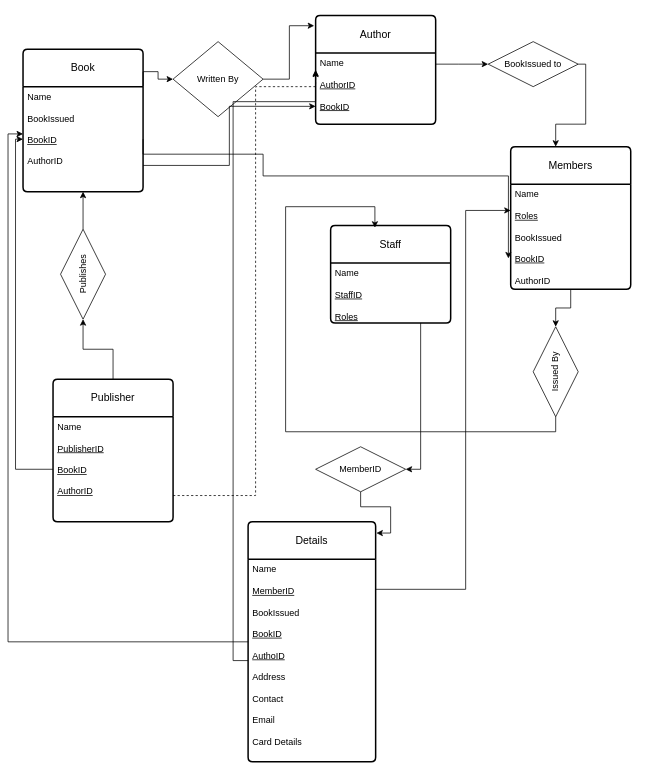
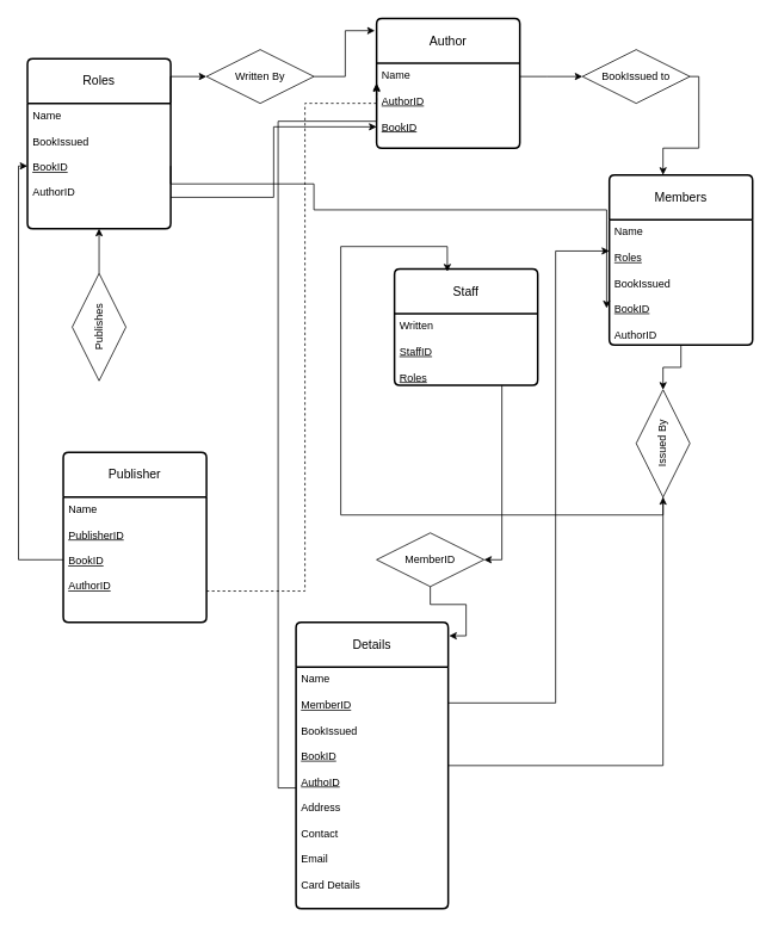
  <mxCell id="0" />
  <mxCell id="1" parent="0" />
- <mxCell id="2" value="Book" style="swimlane;childLayout=stackLayout;horizontal=1;startSize=50;horizontalStack=0;rounded=1;fontSize=14;fontStyle=0;strokeWidth=2;resizeParent=0;resizeLast=1;shadow=0;dashed=0;align=center;arcSize=4;whiteSpace=wrap;html=1;" parent="1" vertex="1"><mxGeometry x="30" y="65" width="160" height="190" as="geometry" /></mxCell>
+ <mxCell id="2" value="Roles" style="swimlane;childLayout=stackLayout;horizontal=1;startSize=50;horizontalStack=0;rounded=1;fontSize=14;fontStyle=0;strokeWidth=2;resizeParent=0;resizeLast=1;shadow=0;dashed=0;align=center;arcSize=4;whiteSpace=wrap;html=1;" parent="1" vertex="1"><mxGeometry x="30" y="65" width="160" height="190" as="geometry" /></mxCell>
  <mxCell id="3" value="Name&lt;div&gt;&lt;br&gt;&lt;/div&gt;&lt;div&gt;BookIssued&lt;/div&gt;&lt;div&gt;&lt;br&gt;&lt;/div&gt;&lt;div&gt;&lt;u&gt;BookID&lt;/u&gt;&lt;/div&gt;&lt;div&gt;&lt;u&gt;&lt;br&gt;&lt;/u&gt;&lt;/div&gt;&lt;div&gt;AuthorID&lt;/div&gt;" style="align=left;strokeColor=none;fillColor=none;spacingLeft=4;fontSize=12;verticalAlign=top;resizable=0;rotatable=0;part=1;html=1;" parent="2" vertex="1"><mxGeometry y="50" width="160" height="140" as="geometry" /></mxCell>
  <mxCell id="4" value="" style="edgeStyle=orthogonalEdgeStyle;rounded=0;orthogonalLoop=1;jettySize=auto;html=1;" parent="1" source="5" target="10" edge="1"><mxGeometry relative="1" as="geometry"><Array as="points"><mxPoint x="610" y="85" /><mxPoint x="610" y="85" /></Array></mxGeometry></mxCell>
  <mxCell id="5" value="Author" style="swimlane;childLayout=stackLayout;horizontal=1;startSize=50;horizontalStack=0;rounded=1;fontSize=14;fontStyle=0;strokeWidth=2;resizeParent=0;resizeLast=1;shadow=0;dashed=0;align=center;arcSize=4;whiteSpace=wrap;html=1;" parent="1" vertex="1"><mxGeometry x="420" y="20" width="160" height="145" as="geometry" /></mxCell>
  <mxCell id="6" value="Name&lt;div&gt;&lt;br&gt;&lt;/div&gt;&lt;div&gt;&lt;u&gt;AuthorID&lt;/u&gt;&lt;/div&gt;&lt;div&gt;&lt;br&gt;&lt;/div&gt;&lt;div&gt;&lt;u&gt;BookID&lt;/u&gt;&lt;/div&gt;&lt;div&gt;&lt;br&gt;&lt;/div&gt;" style="align=left;strokeColor=none;fillColor=none;spacingLeft=4;fontSize=12;verticalAlign=top;resizable=0;rotatable=0;part=1;html=1;" parent="5" vertex="1"><mxGeometry y="50" width="160" height="95" as="geometry" /></mxCell>
  <mxCell id="7" value="Members" style="swimlane;childLayout=stackLayout;horizontal=1;startSize=50;horizontalStack=0;rounded=1;fontSize=14;fontStyle=0;strokeWidth=2;resizeParent=0;resizeLast=1;shadow=0;dashed=0;align=center;arcSize=4;whiteSpace=wrap;html=1;" parent="1" vertex="1"><mxGeometry x="680" y="195" width="160" height="190" as="geometry" /></mxCell>
  <mxCell id="8" value="Name&lt;div&gt;&lt;br&gt;&lt;/div&gt;&lt;div&gt;&lt;u&gt;Roles&lt;/u&gt;&lt;/div&gt;&lt;div&gt;&lt;br&gt;&lt;/div&gt;&lt;div&gt;BookIssued&lt;/div&gt;&lt;div&gt;&lt;u&gt;&lt;br&gt;&lt;/u&gt;&lt;/div&gt;&lt;div&gt;&lt;u&gt;BookID&lt;/u&gt;&lt;/div&gt;&lt;div&gt;&lt;br&gt;&lt;/div&gt;&lt;div&gt;AuthorID&lt;/div&gt;" style="align=left;strokeColor=none;fillColor=none;spacingLeft=4;fontSize=12;verticalAlign=top;resizable=0;rotatable=0;part=1;html=1;" parent="7" vertex="1"><mxGeometry y="50" width="160" height="140" as="geometry" /></mxCell>
- <mxCell id="9" value="Written By" style="shape=rhombus;perimeter=rhombusPerimeter;whiteSpace=wrap;html=1;align=center;" parent="1" vertex="1"><mxGeometry x="230" y="55" width="120" height="100" as="geometry" /></mxCell>
+ <mxCell id="9" value="Written By" style="shape=rhombus;perimeter=rhombusPerimeter;whiteSpace=wrap;html=1;align=center;" parent="1" vertex="1"><mxGeometry x="230" y="55" width="120" height="60" as="geometry" /></mxCell>
  <mxCell id="10" value="BookIssued to" style="shape=rhombus;perimeter=rhombusPerimeter;whiteSpace=wrap;html=1;align=center;" parent="1" vertex="1"><mxGeometry x="650" y="55" width="120" height="60" as="geometry" /></mxCell>
- <mxCell id="11" style="edgeStyle=orthogonalEdgeStyle;rounded=0;orthogonalLoop=1;jettySize=auto;html=1;exitX=0.5;exitY=0;exitDx=0;exitDy=0;entryX=0;entryY=0.5;entryDx=0;entryDy=0;" parent="1" source="12" target="15" edge="1"><mxGeometry relative="1" as="geometry" /></mxCell>
  <mxCell id="12" value="Publisher" style="swimlane;childLayout=stackLayout;horizontal=1;startSize=50;horizontalStack=0;rounded=1;fontSize=14;fontStyle=0;strokeWidth=2;resizeParent=0;resizeLast=1;shadow=0;dashed=0;align=center;arcSize=4;whiteSpace=wrap;html=1;" parent="1" vertex="1"><mxGeometry x="70" y="505" width="160" height="190" as="geometry" /></mxCell>
  <mxCell id="13" value="Name&lt;div&gt;&lt;br&gt;&lt;/div&gt;&lt;div&gt;&lt;u&gt;PublisherID&lt;/u&gt;&lt;/div&gt;&lt;div&gt;&lt;br&gt;&lt;/div&gt;&lt;div&gt;&lt;u&gt;BookID&lt;/u&gt;&lt;/div&gt;&lt;div&gt;&lt;u&gt;&lt;br&gt;&lt;/u&gt;&lt;/div&gt;&lt;div&gt;&lt;u&gt;AuthorID&lt;/u&gt;&lt;/div&gt;" style="align=left;strokeColor=none;fillColor=none;spacingLeft=4;fontSize=12;verticalAlign=top;resizable=0;rotatable=0;part=1;html=1;" parent="12" vertex="1"><mxGeometry y="50" width="160" height="140" as="geometry" /></mxCell>
  <mxCell id="14" style="edgeStyle=orthogonalEdgeStyle;rounded=0;orthogonalLoop=1;jettySize=auto;html=1;exitX=1;exitY=0.5;exitDx=0;exitDy=0;entryX=0.5;entryY=1;entryDx=0;entryDy=0;" parent="1" source="15" target="3" edge="1"><mxGeometry relative="1" as="geometry" /></mxCell>
  <mxCell id="15" value="Publishes" style="shape=rhombus;perimeter=rhombusPerimeter;whiteSpace=wrap;html=1;align=center;rotation=-90;" parent="1" vertex="1"><mxGeometry x="50" y="335" width="120" height="60" as="geometry" /></mxCell>
  <mxCell id="16" style="edgeStyle=orthogonalEdgeStyle;rounded=0;orthogonalLoop=1;jettySize=auto;html=1;exitX=1;exitY=0.75;exitDx=0;exitDy=0;entryX=0;entryY=0.25;entryDx=0;entryDy=0;dashed=1;" parent="1" source="13" target="6" edge="1"><mxGeometry relative="1" as="geometry"><mxPoint x="320" y="95" as="targetPoint" /><Array as="points"><mxPoint x="340" y="660" /><mxPoint x="340" y="115" /><mxPoint x="420" y="115" /></Array></mxGeometry></mxCell>
  <mxCell id="17" style="edgeStyle=orthogonalEdgeStyle;rounded=0;orthogonalLoop=1;jettySize=auto;html=1;exitX=1;exitY=0.75;exitDx=0;exitDy=0;entryX=0;entryY=0.75;entryDx=0;entryDy=0;" parent="1" source="3" target="6" edge="1"><mxGeometry relative="1" as="geometry"><mxPoint x="340" y="240" as="targetPoint" /></mxGeometry></mxCell>
  <mxCell id="18" style="edgeStyle=orthogonalEdgeStyle;rounded=0;orthogonalLoop=1;jettySize=auto;html=1;exitX=1;exitY=0.5;exitDx=0;exitDy=0;entryX=-0.019;entryY=0.707;entryDx=0;entryDy=0;entryPerimeter=0;" parent="1" source="3" target="8" edge="1"><mxGeometry relative="1" as="geometry"><Array as="points"><mxPoint x="350" y="205" /><mxPoint x="350" y="234" /></Array></mxGeometry></mxCell>
  <mxCell id="19" style="edgeStyle=orthogonalEdgeStyle;rounded=0;orthogonalLoop=1;jettySize=auto;html=1;exitX=1;exitY=0;exitDx=0;exitDy=0;" parent="1" source="3" target="9" edge="1"><mxGeometry relative="1" as="geometry" /></mxCell>
  <mxCell id="20" style="edgeStyle=orthogonalEdgeStyle;rounded=0;orthogonalLoop=1;jettySize=auto;html=1;entryX=-0.012;entryY=0.095;entryDx=0;entryDy=0;entryPerimeter=0;" parent="1" source="9" target="5" edge="1"><mxGeometry relative="1" as="geometry" /></mxCell>
  <mxCell id="21" value="Details" style="swimlane;childLayout=stackLayout;horizontal=1;startSize=50;horizontalStack=0;rounded=1;fontSize=14;fontStyle=0;strokeWidth=2;resizeParent=0;resizeLast=1;shadow=0;dashed=0;align=center;arcSize=4;whiteSpace=wrap;html=1;" parent="1" vertex="1"><mxGeometry x="330" y="695" width="170" height="320" as="geometry" /></mxCell>
  <mxCell id="22" value="Name&lt;div&gt;&lt;u&gt;&lt;br&gt;&lt;/u&gt;&lt;/div&gt;&lt;div&gt;&lt;u&gt;MemberID&lt;/u&gt;&lt;/div&gt;&lt;div&gt;&lt;u&gt;&lt;br&gt;&lt;/u&gt;&lt;/div&gt;&lt;div&gt;BookIssued&lt;/div&gt;&lt;div&gt;&lt;u&gt;&lt;br&gt;&lt;/u&gt;&lt;/div&gt;&lt;div&gt;&lt;u&gt;BookID&lt;/u&gt;&lt;/div&gt;&lt;div&gt;&lt;u&gt;&lt;br&gt;&lt;/u&gt;&lt;/div&gt;&lt;div&gt;&lt;u&gt;AuthoID&lt;/u&gt;&lt;/div&gt;&lt;div&gt;&lt;u&gt;&lt;br&gt;&lt;/u&gt;&lt;/div&gt;&lt;div&gt;Address&lt;/div&gt;&lt;div&gt;&lt;u&gt;&lt;br&gt;&lt;/u&gt;&lt;/div&gt;&lt;div&gt;Contact&lt;/div&gt;&lt;div&gt;&lt;u&gt;&lt;br&gt;&lt;/u&gt;&lt;/div&gt;&lt;div&gt;Email&lt;/div&gt;&lt;div&gt;&lt;u&gt;&lt;br&gt;&lt;/u&gt;&lt;/div&gt;&lt;div&gt;Card Details&lt;/div&gt;&lt;div&gt;&lt;u&gt;&lt;br&gt;&lt;/u&gt;&lt;/div&gt;" style="align=left;strokeColor=none;fillColor=none;spacingLeft=4;fontSize=12;verticalAlign=top;resizable=0;rotatable=0;part=1;html=1;" parent="21" vertex="1"><mxGeometry y="50" width="170" height="270" as="geometry" /></mxCell>
  <mxCell id="23" style="edgeStyle=orthogonalEdgeStyle;rounded=0;orthogonalLoop=1;jettySize=auto;html=1;" parent="1" source="10" target="7" edge="1"><mxGeometry relative="1" as="geometry"><mxPoint x="740" y="185" as="targetPoint" /><Array as="points"><mxPoint x="780" y="85" /><mxPoint x="780" y="165" /><mxPoint x="740" y="165" /></Array></mxGeometry></mxCell>
- <mxCell id="24" style="edgeStyle=orthogonalEdgeStyle;rounded=0;orthogonalLoop=1;jettySize=auto;html=1;entryX=0;entryY=0.45;entryDx=0;entryDy=0;entryPerimeter=0;" parent="1" source="21" target="3" edge="1"><mxGeometry relative="1" as="geometry" /></mxCell>
+ <mxCell id="24" style="edgeStyle=orthogonalEdgeStyle;rounded=0;orthogonalLoop=1;jettySize=auto;html=1;" parent="1" source="21" target="28" edge="1"><mxGeometry relative="1" as="geometry" /></mxCell>
  <mxCell id="25" style="edgeStyle=orthogonalEdgeStyle;rounded=0;orthogonalLoop=1;jettySize=auto;html=1;exitX=0;exitY=0.5;exitDx=0;exitDy=0;entryX=0;entryY=0.5;entryDx=0;entryDy=0;" parent="1" source="22" target="5" edge="1"><mxGeometry relative="1" as="geometry"><Array as="points"><mxPoint x="310" y="880" /><mxPoint x="310" y="135" /><mxPoint x="420" y="135" /></Array></mxGeometry></mxCell>
  <mxCell id="26" value="Staff" style="swimlane;childLayout=stackLayout;horizontal=1;startSize=50;horizontalStack=0;rounded=1;fontSize=14;fontStyle=0;strokeWidth=2;resizeParent=0;resizeLast=1;shadow=0;dashed=0;align=center;arcSize=4;whiteSpace=wrap;html=1;" parent="1" vertex="1"><mxGeometry x="440" y="300" width="160" height="130" as="geometry" /></mxCell>
- <mxCell id="27" value="Name&lt;div&gt;&lt;br&gt;&lt;/div&gt;&lt;div&gt;&lt;u&gt;StaffID&lt;/u&gt;&lt;/div&gt;&lt;div&gt;&lt;br&gt;&lt;/div&gt;&lt;div&gt;&lt;u&gt;Roles&lt;/u&gt;&lt;/div&gt;&lt;div&gt;&lt;br&gt;&lt;/div&gt;" style="align=left;strokeColor=none;fillColor=none;spacingLeft=4;fontSize=12;verticalAlign=top;resizable=0;rotatable=0;part=1;html=1;" parent="26" vertex="1"><mxGeometry y="50" width="160" height="80" as="geometry" /></mxCell>
+ <mxCell id="27" value="Written&lt;div&gt;&lt;br&gt;&lt;/div&gt;&lt;div&gt;&lt;u&gt;StaffID&lt;/u&gt;&lt;/div&gt;&lt;div&gt;&lt;br&gt;&lt;/div&gt;&lt;div&gt;&lt;u&gt;Roles&lt;/u&gt;&lt;/div&gt;&lt;div&gt;&lt;br&gt;&lt;/div&gt;" style="align=left;strokeColor=none;fillColor=none;spacingLeft=4;fontSize=12;verticalAlign=top;resizable=0;rotatable=0;part=1;html=1;" parent="26" vertex="1"><mxGeometry y="50" width="160" height="80" as="geometry" /></mxCell>
  <mxCell id="28" value="Issued By" style="shape=rhombus;perimeter=rhombusPerimeter;whiteSpace=wrap;html=1;align=center;rotation=-90;" parent="1" vertex="1"><mxGeometry x="680" y="465" width="120" height="60" as="geometry" /></mxCell>
  <mxCell id="29" style="edgeStyle=orthogonalEdgeStyle;rounded=0;orthogonalLoop=1;jettySize=auto;html=1;exitX=0.5;exitY=1;exitDx=0;exitDy=0;entryX=1;entryY=0.5;entryDx=0;entryDy=0;" parent="1" source="8" target="28" edge="1"><mxGeometry relative="1" as="geometry" /></mxCell>
  <mxCell id="30" style="edgeStyle=orthogonalEdgeStyle;rounded=0;orthogonalLoop=1;jettySize=auto;html=1;exitX=0;exitY=0.5;exitDx=0;exitDy=0;entryX=0.369;entryY=0.023;entryDx=0;entryDy=0;entryPerimeter=0;" parent="1" source="28" target="26" edge="1"><mxGeometry relative="1" as="geometry"><Array as="points"><mxPoint x="740" y="575" /><mxPoint x="380" y="575" /><mxPoint x="380" y="275" /><mxPoint x="499" y="275" /></Array></mxGeometry></mxCell>
  <mxCell id="31" value="MemberID" style="shape=rhombus;perimeter=rhombusPerimeter;whiteSpace=wrap;html=1;align=center;" parent="1" vertex="1"><mxGeometry x="420" y="595" width="120" height="60" as="geometry" /></mxCell>
  <mxCell id="32" style="edgeStyle=orthogonalEdgeStyle;rounded=0;orthogonalLoop=1;jettySize=auto;html=1;entryX=1.006;entryY=0.047;entryDx=0;entryDy=0;entryPerimeter=0;" parent="1" source="31" target="21" edge="1"><mxGeometry relative="1" as="geometry" /></mxCell>
  <mxCell id="33" style="edgeStyle=orthogonalEdgeStyle;rounded=0;orthogonalLoop=1;jettySize=auto;html=1;exitX=0.75;exitY=1;exitDx=0;exitDy=0;entryX=1;entryY=0.5;entryDx=0;entryDy=0;" parent="1" source="27" target="31" edge="1"><mxGeometry relative="1" as="geometry" /></mxCell>
  <mxCell id="34" style="edgeStyle=orthogonalEdgeStyle;rounded=0;orthogonalLoop=1;jettySize=auto;html=1;entryX=0;entryY=0.5;entryDx=0;entryDy=0;" parent="1" source="13" target="3" edge="1"><mxGeometry relative="1" as="geometry"><Array as="points"><mxPoint x="20" y="625" /><mxPoint x="20" y="185" /></Array></mxGeometry></mxCell>
  <mxCell id="35" style="edgeStyle=orthogonalEdgeStyle;rounded=0;orthogonalLoop=1;jettySize=auto;html=1;entryX=0;entryY=0.25;entryDx=0;entryDy=0;" parent="1" target="8" edge="1"><mxGeometry relative="1" as="geometry"><mxPoint x="500" y="785" as="sourcePoint" /><Array as="points"><mxPoint x="620" y="785" /><mxPoint x="620" y="280" /></Array></mxGeometry></mxCell>
